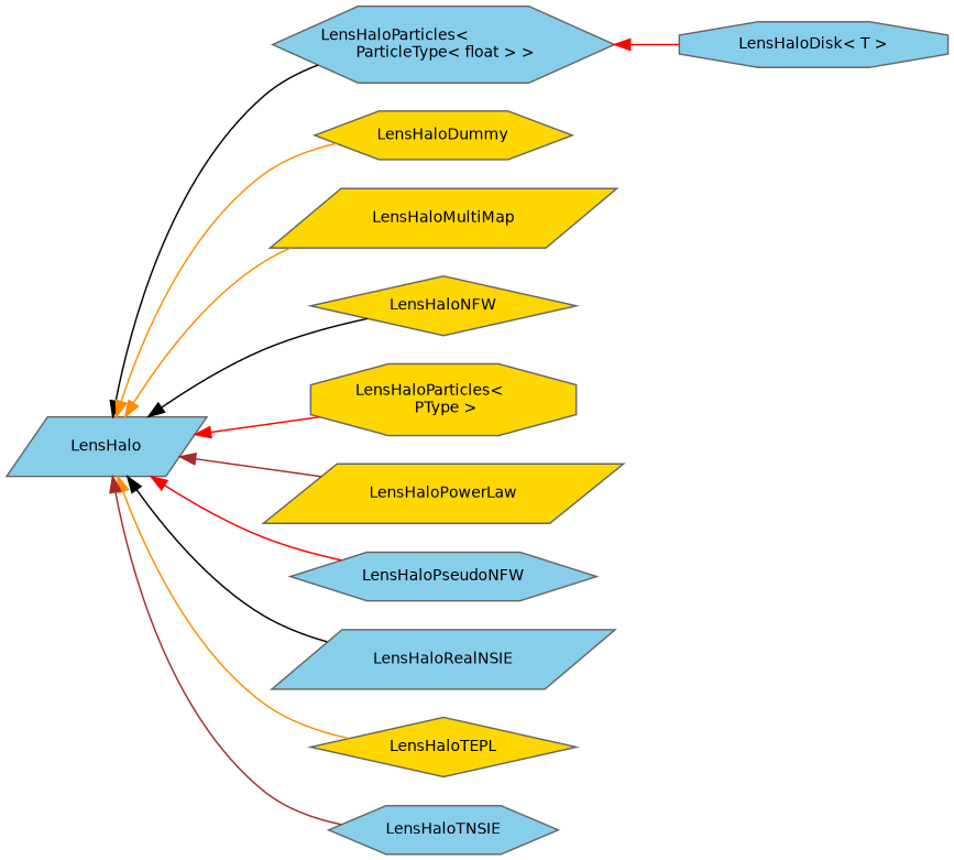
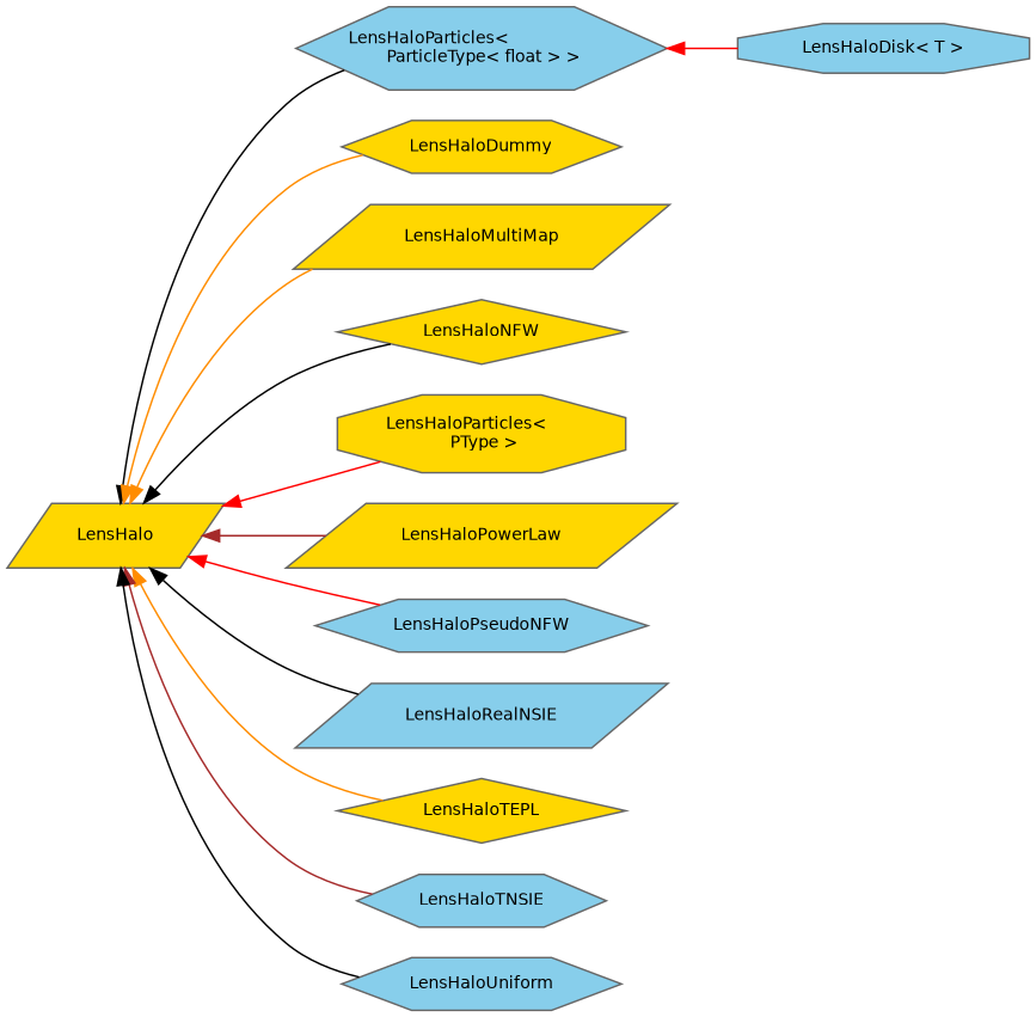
  digraph {
    rankdir=LR
    node [color=gray40 fillcolor=gold fontname=Helvetica fontsize=10 shape=hexagon style=filled]
    edge [color=black dir=back fontname=Helvetica fontsize=10 labelfontname=Helvetica labelfontsize=10 style=solid]
-   n1 [fillcolor=skyblue fontcolor=black height=0.2 label=LensHalo shape=parallelogram width=0.4]
+   n1 [fontcolor=black height=0.2 label=LensHalo shape=parallelogram width=0.4]
    n2 [fillcolor=skyblue height=0.2 label="LensHaloParticles\<\l ParticleType\< float \> \>" width=0.4]
    n3 [height=0.2 label=LensHaloDummy width=0.4]
    n4 [height=0.2 label=LensHaloMultiMap shape=parallelogram width=0.4]
    n5 [height=0.2 label=LensHaloNFW shape=diamond width=0.4]
    n6 [height=0.2 label="LensHaloParticles\<\l PType \>" shape=octagon width=0.4]
    n7 [height=0.2 label=LensHaloPowerLaw shape=parallelogram width=0.4]
    n8 [fillcolor=skyblue height=0.2 label=LensHaloPseudoNFW width=0.4]
    n9 [fillcolor=skyblue height=0.2 label=LensHaloRealNSIE shape=parallelogram width=0.4]
    n10 [height=0.2 label=LensHaloTEPL shape=diamond width=0.4]
    n11 [fillcolor=skyblue height=0.2 label=LensHaloTNSIE width=0.4]
+   n12 [fillcolor=skyblue height=0.2 label=LensHaloUniform width=0.4]
    n13 [fillcolor=skyblue height=0.2 label="LensHaloDisk\< T \>" shape=octagon width=0.4]
    n1 -> n2
    n1 -> n3 [color=darkorange]
    n1 -> n4 [color=darkorange]
    n1 -> n5
    n1 -> n6 [color=red]
    n1 -> n7 [color=brown]
    n1 -> n8 [color=red]
    n1 -> n9
    n1 -> n10 [color=darkorange]
    n1 -> n11 [color=brown]
+   n1 -> n12
    n2 -> n13 [color=red]
  }
